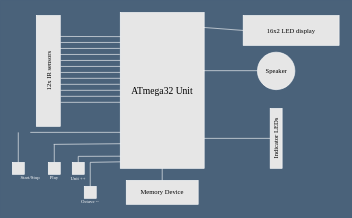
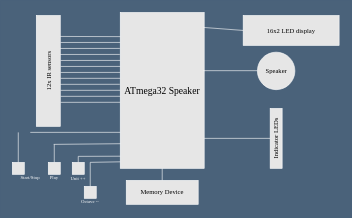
  <mxCell id="0" />
  <mxCell id="1" parent="0" />
  <mxCell id="2" value="" style="rounded=0;whiteSpace=wrap;html=1;fontFamily=Times New Roman;fillColor=#E6E6E6;strokeColor=#FFFFFF;" parent="1" vertex="1"><mxGeometry x="60" y="25" width="40" height="185" as="geometry" /></mxCell>
  <mxCell id="3" value="" style="endArrow=none;html=1;entryX=0.002;entryY=0.15;entryDx=0;entryDy=0;entryPerimeter=0;exitX=1.025;exitY=0.167;exitDx=0;exitDy=0;exitPerimeter=0;strokeColor=#FFFFFF;" parent="1" edge="1"><mxGeometry width="50" height="50" relative="1" as="geometry"><mxPoint x="100.6" y="70.07" as="sourcePoint" /><mxPoint x="200" y="70" as="targetPoint" /></mxGeometry></mxCell>
  <mxCell id="4" value="" style="endArrow=none;html=1;entryX=0.002;entryY=0.15;entryDx=0;entryDy=0;entryPerimeter=0;exitX=1.025;exitY=0.167;exitDx=0;exitDy=0;exitPerimeter=0;strokeColor=#FFFFFF;" parent="1" edge="1"><mxGeometry width="50" height="50" relative="1" as="geometry"><mxPoint x="100" y="80.07" as="sourcePoint" /><mxPoint x="199.4" y="80" as="targetPoint" /></mxGeometry></mxCell>
  <mxCell id="5" value="" style="endArrow=none;html=1;entryX=0.002;entryY=0.15;entryDx=0;entryDy=0;entryPerimeter=0;exitX=1.025;exitY=0.167;exitDx=0;exitDy=0;exitPerimeter=0;strokeColor=#FFFFFF;" parent="1" edge="1"><mxGeometry width="50" height="50" relative="1" as="geometry"><mxPoint x="100" y="90.07" as="sourcePoint" /><mxPoint x="199.4" y="90" as="targetPoint" /></mxGeometry></mxCell>
  <mxCell id="6" value="" style="endArrow=none;html=1;entryX=0.002;entryY=0.15;entryDx=0;entryDy=0;entryPerimeter=0;exitX=1.025;exitY=0.167;exitDx=0;exitDy=0;exitPerimeter=0;strokeColor=#FFFFFF;" parent="1" edge="1"><mxGeometry width="50" height="50" relative="1" as="geometry"><mxPoint x="100.6" y="100.07" as="sourcePoint" /><mxPoint x="200" y="100" as="targetPoint" /></mxGeometry></mxCell>
  <mxCell id="7" value="" style="endArrow=none;html=1;entryX=0.002;entryY=0.15;entryDx=0;entryDy=0;entryPerimeter=0;exitX=1.025;exitY=0.167;exitDx=0;exitDy=0;exitPerimeter=0;strokeColor=#FFFFFF;" parent="1" edge="1"><mxGeometry width="50" height="50" relative="1" as="geometry"><mxPoint x="100.6" y="110.07" as="sourcePoint" /><mxPoint x="200" y="110" as="targetPoint" /></mxGeometry></mxCell>
  <mxCell id="8" value="" style="endArrow=none;html=1;entryX=0.002;entryY=0.15;entryDx=0;entryDy=0;entryPerimeter=0;exitX=1.025;exitY=0.167;exitDx=0;exitDy=0;exitPerimeter=0;strokeColor=#FFFFFF;" parent="1" edge="1"><mxGeometry width="50" height="50" relative="1" as="geometry"><mxPoint x="100.6" y="120.07" as="sourcePoint" /><mxPoint x="200" y="120" as="targetPoint" /></mxGeometry></mxCell>
  <mxCell id="9" value="" style="endArrow=none;html=1;entryX=0.002;entryY=0.15;entryDx=0;entryDy=0;entryPerimeter=0;exitX=1.025;exitY=0.167;exitDx=0;exitDy=0;exitPerimeter=0;strokeColor=#FFFFFF;" parent="1" edge="1"><mxGeometry width="50" height="50" relative="1" as="geometry"><mxPoint x="100.6" y="129.9" as="sourcePoint" /><mxPoint x="200" y="129.83" as="targetPoint" /></mxGeometry></mxCell>
  <mxCell id="10" value="" style="endArrow=none;html=1;entryX=0.002;entryY=0.15;entryDx=0;entryDy=0;entryPerimeter=0;exitX=1.025;exitY=0.167;exitDx=0;exitDy=0;exitPerimeter=0;fontColor=#FFFFFF;strokeColor=#FFFFFF;" parent="1" edge="1"><mxGeometry width="50" height="50" relative="1" as="geometry"><mxPoint x="100" y="139.9" as="sourcePoint" /><mxPoint x="199.4" y="139.83" as="targetPoint" /></mxGeometry></mxCell>
  <mxCell id="11" value="" style="endArrow=none;html=1;entryX=0.002;entryY=0.15;entryDx=0;entryDy=0;entryPerimeter=0;exitX=1.025;exitY=0.167;exitDx=0;exitDy=0;exitPerimeter=0;fontColor=#FFFFFF;strokeColor=#FFFFFF;" parent="1" edge="1"><mxGeometry width="50" height="50" relative="1" as="geometry"><mxPoint x="100.6" y="149.9" as="sourcePoint" /><mxPoint x="200" y="149.83" as="targetPoint" /></mxGeometry></mxCell>
  <mxCell id="12" value="" style="endArrow=none;html=1;entryX=0.002;entryY=0.15;entryDx=0;entryDy=0;entryPerimeter=0;exitX=1.025;exitY=0.167;exitDx=0;exitDy=0;exitPerimeter=0;fontColor=#FFFFFF;strokeColor=#FFFFFF;" parent="1" edge="1"><mxGeometry width="50" height="50" relative="1" as="geometry"><mxPoint x="100.6" y="159.9" as="sourcePoint" /><mxPoint x="200" y="159.83" as="targetPoint" /></mxGeometry></mxCell>
  <mxCell id="13" value="" style="endArrow=none;html=1;entryX=0.002;entryY=0.15;entryDx=0;entryDy=0;entryPerimeter=0;exitX=1.025;exitY=0.167;exitDx=0;exitDy=0;exitPerimeter=0;fontColor=#FFFFFF;strokeColor=#FFFFFF;" parent="1" edge="1"><mxGeometry width="50" height="50" relative="1" as="geometry"><mxPoint x="100.6" y="169.9" as="sourcePoint" /><mxPoint x="200" y="169.83" as="targetPoint" /></mxGeometry></mxCell>
  <mxCell id="14" value="" style="whiteSpace=wrap;html=1;aspect=fixed;fillColor=#E6E6E6;strokeColor=#FFFFFF;" parent="1" vertex="1"><mxGeometry x="20" y="270" width="20" height="20" as="geometry" /></mxCell>
  <mxCell id="15" value="" style="whiteSpace=wrap;html=1;aspect=fixed;fillColor=#E6E6E6;strokeColor=#FFFFFF;" parent="1" vertex="1"><mxGeometry x="80" y="270" width="20" height="20" as="geometry" /></mxCell>
- <mxCell id="16" value="&lt;font style=&quot;font-size: 16px&quot; face=&quot;Times New Roman&quot;&gt;ATmega32 Unit&lt;br&gt;&lt;/font&gt;" style="rounded=0;whiteSpace=wrap;html=1;fillColor=#E6E6E6;strokeColor=#FFFFFF;" parent="1" vertex="1"><mxGeometry x="200" y="20" width="140" height="260" as="geometry" /></mxCell>
+ <mxCell id="16" value="&lt;font style=&quot;font-size: 16px&quot; face=&quot;Times New Roman&quot;&gt;ATmega32 Speaker&lt;br&gt;&lt;/font&gt;" style="rounded=0;whiteSpace=wrap;html=1;fillColor=#E6E6E6;strokeColor=#FFFFFF;" parent="1" vertex="1"><mxGeometry x="200" y="20" width="140" height="260" as="geometry" /></mxCell>
  <mxCell id="17" value="" style="whiteSpace=wrap;html=1;aspect=fixed;fillColor=#E6E6E6;strokeColor=#FFFFFF;" parent="1" vertex="1"><mxGeometry x="120" y="270" width="20" height="20" as="geometry" /></mxCell>
  <mxCell id="18" value="" style="whiteSpace=wrap;html=1;aspect=fixed;fillColor=#E6E6E6;strokeColor=#FFFFFF;" parent="1" vertex="1"><mxGeometry x="140" y="310" width="20" height="20" as="geometry" /></mxCell>
  <mxCell id="19" value="" style="endArrow=none;html=1;exitX=0.5;exitY=0;exitDx=0;exitDy=0;fontColor=#FFFFFF;strokeColor=#FFFFFF;" parent="1" source="14" edge="1"><mxGeometry width="50" height="50" relative="1" as="geometry"><mxPoint x="30" y="260" as="sourcePoint" /><mxPoint x="30" y="220" as="targetPoint" /></mxGeometry></mxCell>
  <mxCell id="20" value="" style="endArrow=none;html=1;entryX=0;entryY=0.769;entryDx=0;entryDy=0;entryPerimeter=0;fontColor=#FFFFFF;strokeColor=#FFFFFF;" parent="1" target="16" edge="1"><mxGeometry width="50" height="50" relative="1" as="geometry"><mxPoint x="50" y="220" as="sourcePoint" /><mxPoint x="100" y="170" as="targetPoint" /></mxGeometry></mxCell>
  <mxCell id="21" value="" style="endArrow=none;html=1;exitX=0.5;exitY=0;exitDx=0;exitDy=0;fontColor=#FFFFFF;strokeColor=#FFFFFF;" parent="1" source="15" edge="1"><mxGeometry width="50" height="50" relative="1" as="geometry"><mxPoint x="90" y="260" as="sourcePoint" /><mxPoint x="90" y="240" as="targetPoint" /></mxGeometry></mxCell>
  <mxCell id="22" value="" style="endArrow=none;html=1;entryX=0.01;entryY=0.838;entryDx=0;entryDy=0;entryPerimeter=0;fontColor=#FFFFFF;strokeColor=#FFFFFF;" parent="1" edge="1"><mxGeometry width="50" height="50" relative="1" as="geometry"><mxPoint x="89" y="240" as="sourcePoint" /><mxPoint x="200.4" y="238.88" as="targetPoint" /></mxGeometry></mxCell>
  <mxCell id="23" value="" style="endArrow=none;html=1;exitX=0.5;exitY=0;exitDx=0;exitDy=0;fontColor=#FFFFFF;strokeColor=#FFFFFF;" parent="1" source="17" edge="1"><mxGeometry width="50" height="50" relative="1" as="geometry"><mxPoint x="70" y="270" as="sourcePoint" /><mxPoint x="130" y="260" as="targetPoint" /></mxGeometry></mxCell>
  <mxCell id="24" value="" style="endArrow=none;html=1;entryX=0;entryY=0.922;entryDx=0;entryDy=0;entryPerimeter=0;fontColor=#FFFFFF;strokeColor=#FFFFFF;" parent="1" target="16" edge="1"><mxGeometry width="50" height="50" relative="1" as="geometry"><mxPoint x="130" y="260" as="sourcePoint" /><mxPoint x="120" y="220" as="targetPoint" /></mxGeometry></mxCell>
  <mxCell id="25" value="" style="endArrow=none;html=1;exitX=0.5;exitY=-0.1;exitDx=0;exitDy=0;exitPerimeter=0;fontColor=#FFFFFF;labelBackgroundColor=#FFFFFF;labelBorderColor=#FFFFFF;fillColor=#dae8fc;strokeColor=#FFFFFF;" parent="1" edge="1"><mxGeometry width="50" height="50" relative="1" as="geometry"><mxPoint x="150" y="310" as="sourcePoint" /><mxPoint x="150" y="270" as="targetPoint" /></mxGeometry></mxCell>
  <mxCell id="26" value="" style="endArrow=none;html=1;entryX=0;entryY=0.958;entryDx=0;entryDy=0;entryPerimeter=0;fontColor=#FFFFFF;strokeColor=#FFFFFF;" parent="1" target="16" edge="1"><mxGeometry width="50" height="50" relative="1" as="geometry"><mxPoint x="150" y="270" as="sourcePoint" /><mxPoint x="200" y="220" as="targetPoint" /></mxGeometry></mxCell>
  <mxCell id="27" value="&lt;font style=&quot;font-size: 11px&quot;&gt;16x2 LED display&lt;/font&gt;" style="rounded=0;whiteSpace=wrap;html=1;fontFamily=Times New Roman;fillColor=#E6E6E6;strokeColor=#FFFFFF;" parent="1" vertex="1"><mxGeometry x="405" y="25" width="160" height="50" as="geometry" /></mxCell>
  <mxCell id="28" value="" style="endArrow=none;html=1;entryX=0;entryY=0.5;entryDx=0;entryDy=0;strokeColor=#FFFFFF;" parent="1" target="27" edge="1"><mxGeometry width="50" height="50" relative="1" as="geometry"><mxPoint x="339" y="45" as="sourcePoint" /><mxPoint x="460" y="50" as="targetPoint" /></mxGeometry></mxCell>
  <mxCell id="29" value="Speaker" style="ellipse;whiteSpace=wrap;html=1;aspect=fixed;fontFamily=Times New Roman;fontSize=11;fillColor=#E6E6E6;strokeColor=#FFFFFF;" parent="1" vertex="1"><mxGeometry x="428.75" y="86.25" width="62.5" height="62.5" as="geometry" /></mxCell>
  <mxCell id="30" value="" style="endArrow=none;html=1;strokeColor=#FFFFFF;" parent="1" edge="1"><mxGeometry width="50" height="50" relative="1" as="geometry"><mxPoint x="338.75" y="117.08" as="sourcePoint" /><mxPoint x="428.75" y="117.08" as="targetPoint" /></mxGeometry></mxCell>
  <mxCell id="31" value="&lt;font style=&quot;font-size: 11px&quot;&gt;Memory Device&lt;/font&gt;" style="rounded=0;whiteSpace=wrap;html=1;fontFamily=Times New Roman;fillColor=#E6E6E6;strokeColor=#FFFFFF;" parent="1" vertex="1"><mxGeometry x="210" y="300" width="120" height="40" as="geometry" /></mxCell>
  <mxCell id="32" value="" style="endArrow=none;html=1;entryX=0.5;entryY=1;entryDx=0;entryDy=0;strokeColor=#FFFFFF;" parent="1" target="16" edge="1"><mxGeometry width="50" height="50" relative="1" as="geometry"><mxPoint x="270" y="300" as="sourcePoint" /><mxPoint x="320" y="250" as="targetPoint" /></mxGeometry></mxCell>
  <mxCell id="33" value="" style="rounded=0;whiteSpace=wrap;html=1;fontSize=11;fontFamily=Times New Roman;fillColor=#E6E6E6;strokeColor=#FFFFFF;" parent="1" vertex="1"><mxGeometry x="450" y="180" width="20" height="100" as="geometry" /></mxCell>
  <mxCell id="34" value="" style="endArrow=none;html=1;entryX=0;entryY=0.5;entryDx=0;entryDy=0;strokeColor=#FFFFFF;" parent="1" target="33" edge="1"><mxGeometry width="50" height="50" relative="1" as="geometry"><mxPoint x="340" y="230" as="sourcePoint" /><mxPoint x="390" y="180" as="targetPoint" /></mxGeometry></mxCell>
  <mxCell id="35" value="" style="endArrow=none;html=1;entryX=0;entryY=0.155;entryDx=0;entryDy=0;entryPerimeter=0;strokeColor=#FFFFFF;" parent="1" target="16" edge="1"><mxGeometry width="50" height="50" relative="1" as="geometry"><mxPoint x="100" y="60" as="sourcePoint" /><mxPoint x="150" y="10" as="targetPoint" /></mxGeometry></mxCell>
  <mxCell id="36" value="12x IR sensors" style="text;html=1;strokeColor=none;fillColor=none;align=center;verticalAlign=middle;whiteSpace=wrap;rounded=0;fontFamily=Times New Roman;rotation=270;fontSize=11;" parent="1" vertex="1"><mxGeometry x="35" y="107.5" width="90" height="20" as="geometry" /></mxCell>
  <mxCell id="37" value="&lt;font style=&quot;font-size: 8px&quot;&gt;Start/Stop&lt;/font&gt;" style="text;html=1;strokeColor=none;fillColor=none;align=center;verticalAlign=middle;whiteSpace=wrap;rounded=0;fontFamily=Times New Roman;fontColor=#FFFFFF;" parent="1" vertex="1"><mxGeometry x="40" y="290" width="20" height="10" as="geometry" /></mxCell>
  <mxCell id="38" value="&lt;font style=&quot;font-size: 8px&quot;&gt;Play&lt;/font&gt;" style="text;html=1;strokeColor=none;fillColor=none;align=center;verticalAlign=middle;whiteSpace=wrap;rounded=0;fontFamily=Times New Roman;fontColor=#FFFFFF;" parent="1" vertex="1"><mxGeometry x="80" y="290" width="20" height="10" as="geometry" /></mxCell>
  <mxCell id="39" style="edgeStyle=orthogonalEdgeStyle;rounded=0;orthogonalLoop=1;jettySize=auto;html=1;" edge="1" parent="1"><mxGeometry relative="1" as="geometry"><mxPoint x="110" y="339.8" as="targetPoint" /><mxPoint x="110" y="340" as="sourcePoint" /></mxGeometry></mxCell>
  <mxCell id="40" value="Unit ++" style="text;html=1;strokeColor=none;fillColor=none;align=center;verticalAlign=middle;whiteSpace=wrap;rounded=0;fontFamily=Times New Roman;fontSize=8;fontColor=#FFFFFF;" parent="1" vertex="1"><mxGeometry x="110" y="292" width="40" height="10" as="geometry" /></mxCell>
  <mxCell id="41" value="Octave --" style="text;html=1;align=center;verticalAlign=middle;whiteSpace=wrap;rounded=0;fontFamily=Times New Roman;fontSize=8;fontColor=#FFFFFF;" parent="1" vertex="1"><mxGeometry x="130" y="331" width="40" height="10" as="geometry" /></mxCell>
  <mxCell id="42" value="Indicator LEDs" style="text;html=1;strokeColor=none;fillColor=none;align=center;verticalAlign=middle;whiteSpace=wrap;rounded=0;fontFamily=Times New Roman;fontSize=11;rotation=270;" parent="1" vertex="1"><mxGeometry x="420" y="220" width="80" height="20" as="geometry" /></mxCell>
